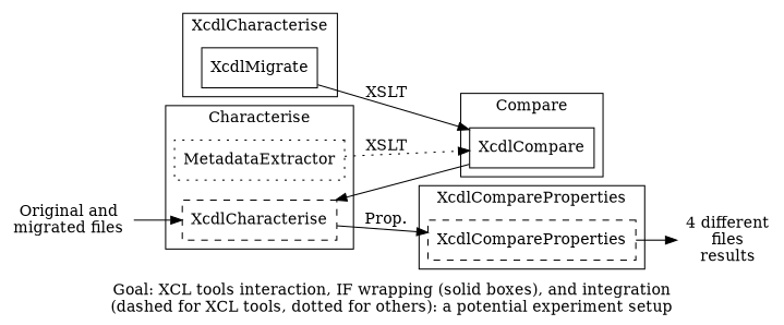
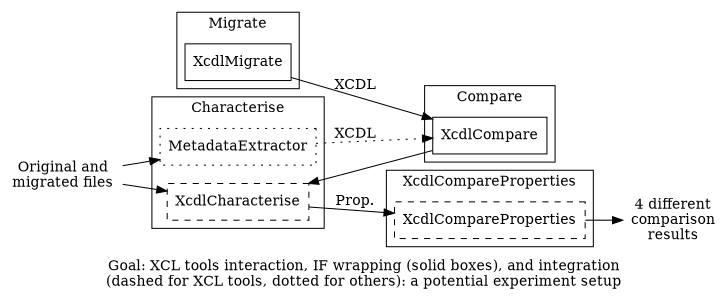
  digraph {
    label="Goal: XCL tools interaction, IF wrapping (solid boxes), and integration\n(dashed for XCL tools, dotted for others): a potential experiment setup"
    rankdir=LR
    node [shape=box]
    XcdlCharacterise [style=dashed]
    n2 [label=MetadataExtractor style=dotted]
    XcdlMigrate
    XcdlCompare
    XcdlCompareProperties [style=dashed]
-   n6 [label="4 different\nfiles\nresults" shape=none]
+   n6 [label="4 different\ncomparison\nresults" shape=none]
    n7 [label="Original and\nmigrated files" shape=none]
    subgraph cluster_1 {
      label=Characterise
      XcdlCharacterise
      n2
    }
    subgraph cluster_2 {
-     label=XcdlCharacterise
+     label=Migrate
      XcdlMigrate
    }
    subgraph cluster_3 {
      label=Compare
      XcdlCompare
    }
    subgraph cluster_4 {
      label=XcdlCompareProperties
      XcdlCompareProperties
    }
    XcdlCharacterise -> XcdlCompareProperties [label="Prop."]
-   n2 -> XcdlCompare [label=XSLT style=dotted]
-   XcdlMigrate -> XcdlCompare [label=XSLT]
+   n2 -> XcdlCompare [label=XCDL style=dotted]
+   XcdlMigrate -> XcdlCompare [label=XCDL]
    XcdlCompare -> XcdlCharacterise
    XcdlCompareProperties -> n6
    n7 -> XcdlCharacterise
+   n7 -> n2
  }
